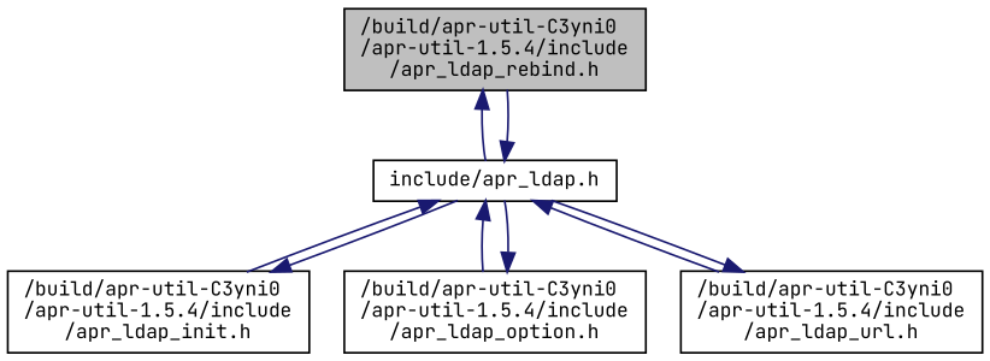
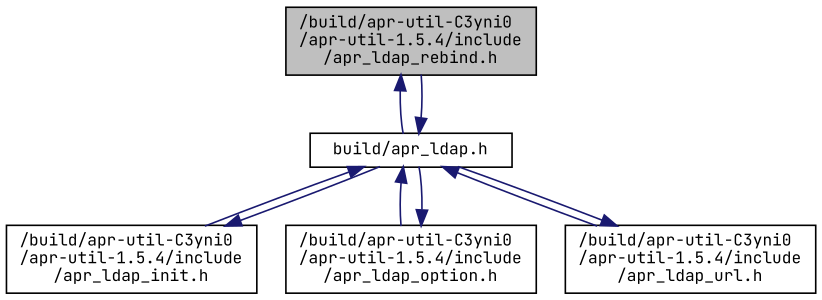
  digraph {
    fontname="JetBrains Mono"
    node [color=black fillcolor=white fontname="JetBrains Mono" fontsize=10 shape=record style=filled]
    edge [color=midnightblue dir=back fontname="JetBrains Mono" fontsize=10 labelfontname=Helvetica labelfontsize=10 style=solid]
    n1 [fillcolor=grey75 fontcolor=black height=0.2 label="/build/apr-util-C3yni0\l/apr-util-1.5.4/include\l/apr_ldap_rebind.h" width=0.4]
-   n2 [height=0.2 label="include/apr_ldap.h" width=0.4]
+   n2 [height=0.2 label="build/apr_ldap.h" width=0.4]
    n3 [height=0.2 label="/build/apr-util-C3yni0\l/apr-util-1.5.4/include\l/apr_ldap_init.h" width=0.4]
    n4 [height=0.2 label="/build/apr-util-C3yni0\l/apr-util-1.5.4/include\l/apr_ldap_option.h" width=0.4]
    n5 [height=0.2 label="/build/apr-util-C3yni0\l/apr-util-1.5.4/include\l/apr_ldap_url.h" width=0.4]
    n1 -> n2
    n2 -> n1
    n2 -> n3
    n2 -> n4
    n2 -> n5
    n3 -> n2
    n4 -> n2
    n5 -> n2
  }
